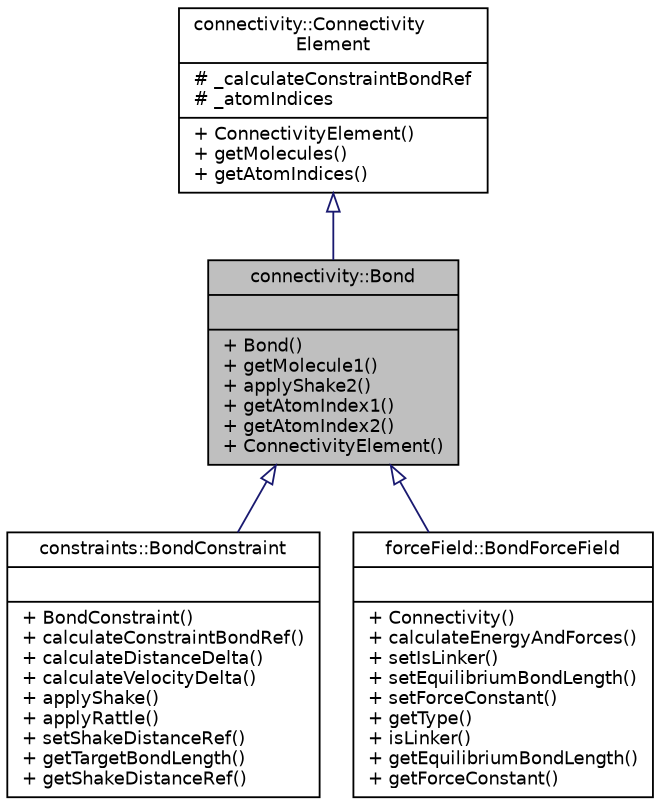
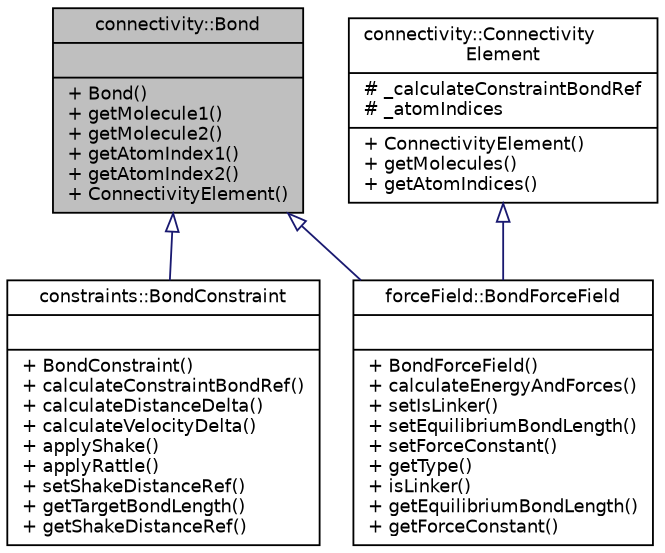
  digraph {
    node [color=black fillcolor=white fontname=Helvetica fontsize=10 shape=record style=filled]
    edge [arrowtail=onormal color=midnightblue dir=back fontname=Helvetica fontsize=10 labelfontname=Helvetica labelfontsize=10 style=solid]
-   n1 [fillcolor=grey75 fontcolor=black height=0.2 label="{connectivity::Bond\n||+ Bond()\l+ getMolecule1()\l+ applyShake2()\l+ getAtomIndex1()\l+ getAtomIndex2()\l+ ConnectivityElement()\l}" width=0.4]
+   n1 [fillcolor=grey75 fontcolor=black height=0.2 label="{connectivity::Bond\n||+ Bond()\l+ getMolecule1()\l+ getMolecule2()\l+ getAtomIndex1()\l+ getAtomIndex2()\l+ ConnectivityElement()\l}" width=0.4]
    n2 [height=0.2 label="{constraints::BondConstraint\n||+ BondConstraint()\l+ calculateConstraintBondRef()\l+ calculateDistanceDelta()\l+ calculateVelocityDelta()\l+ applyShake()\l+ applyRattle()\l+ setShakeDistanceRef()\l+ getTargetBondLength()\l+ getShakeDistanceRef()\l}" width=0.4]
-   n3 [height=0.2 label="{forceField::BondForceField\n||+ Connectivity()\l+ calculateEnergyAndForces()\l+ setIsLinker()\l+ setEquilibriumBondLength()\l+ setForceConstant()\l+ getType()\l+ isLinker()\l+ getEquilibriumBondLength()\l+ getForceConstant()\l}" width=0.4]
+   n3 [height=0.2 label="{forceField::BondForceField\n||+ BondForceField()\l+ calculateEnergyAndForces()\l+ setIsLinker()\l+ setEquilibriumBondLength()\l+ setForceConstant()\l+ getType()\l+ isLinker()\l+ getEquilibriumBondLength()\l+ getForceConstant()\l}" width=0.4]
    n4 [height=0.2 label="{connectivity::Connectivity\lElement\n|# _calculateConstraintBondRef\l# _atomIndices\l|+ ConnectivityElement()\l+ getMolecules()\l+ getAtomIndices()\l}" width=0.4]
    n1 -> n2
    n1 -> n3
-   n4 -> n1
+   n4 -> n3
  }
